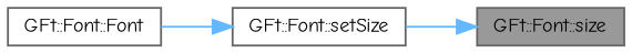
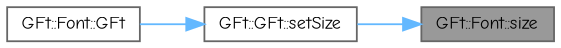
  digraph {
    fontname="Comic Neue"
    rankdir=RL
    node [color=grey40 fillcolor=white fontname="Comic Neue" fontsize=10 shape=box style=filled]
    edge [color=steelblue1 dir=back fontname="Comic Neue" fontsize=10 labelfontname=Helvetica labelfontsize=10 style=solid]
    n1 [color=gray40 fillcolor=grey60 fontcolor=black height=0.2 label="GFt::Font::size" width=0.4]
-   n2 [height=0.2 label="GFt::Font::setSize" width=0.4]
-   n3 [height=0.2 label="GFt::Font::Font" width=0.4]
+   n2 [height=0.2 label="GFt::GFt::setSize" width=0.4]
+   n3 [height=0.2 label="GFt::Font::GFt" width=0.4]
    n1 -> n2
    n2 -> n3
  }
